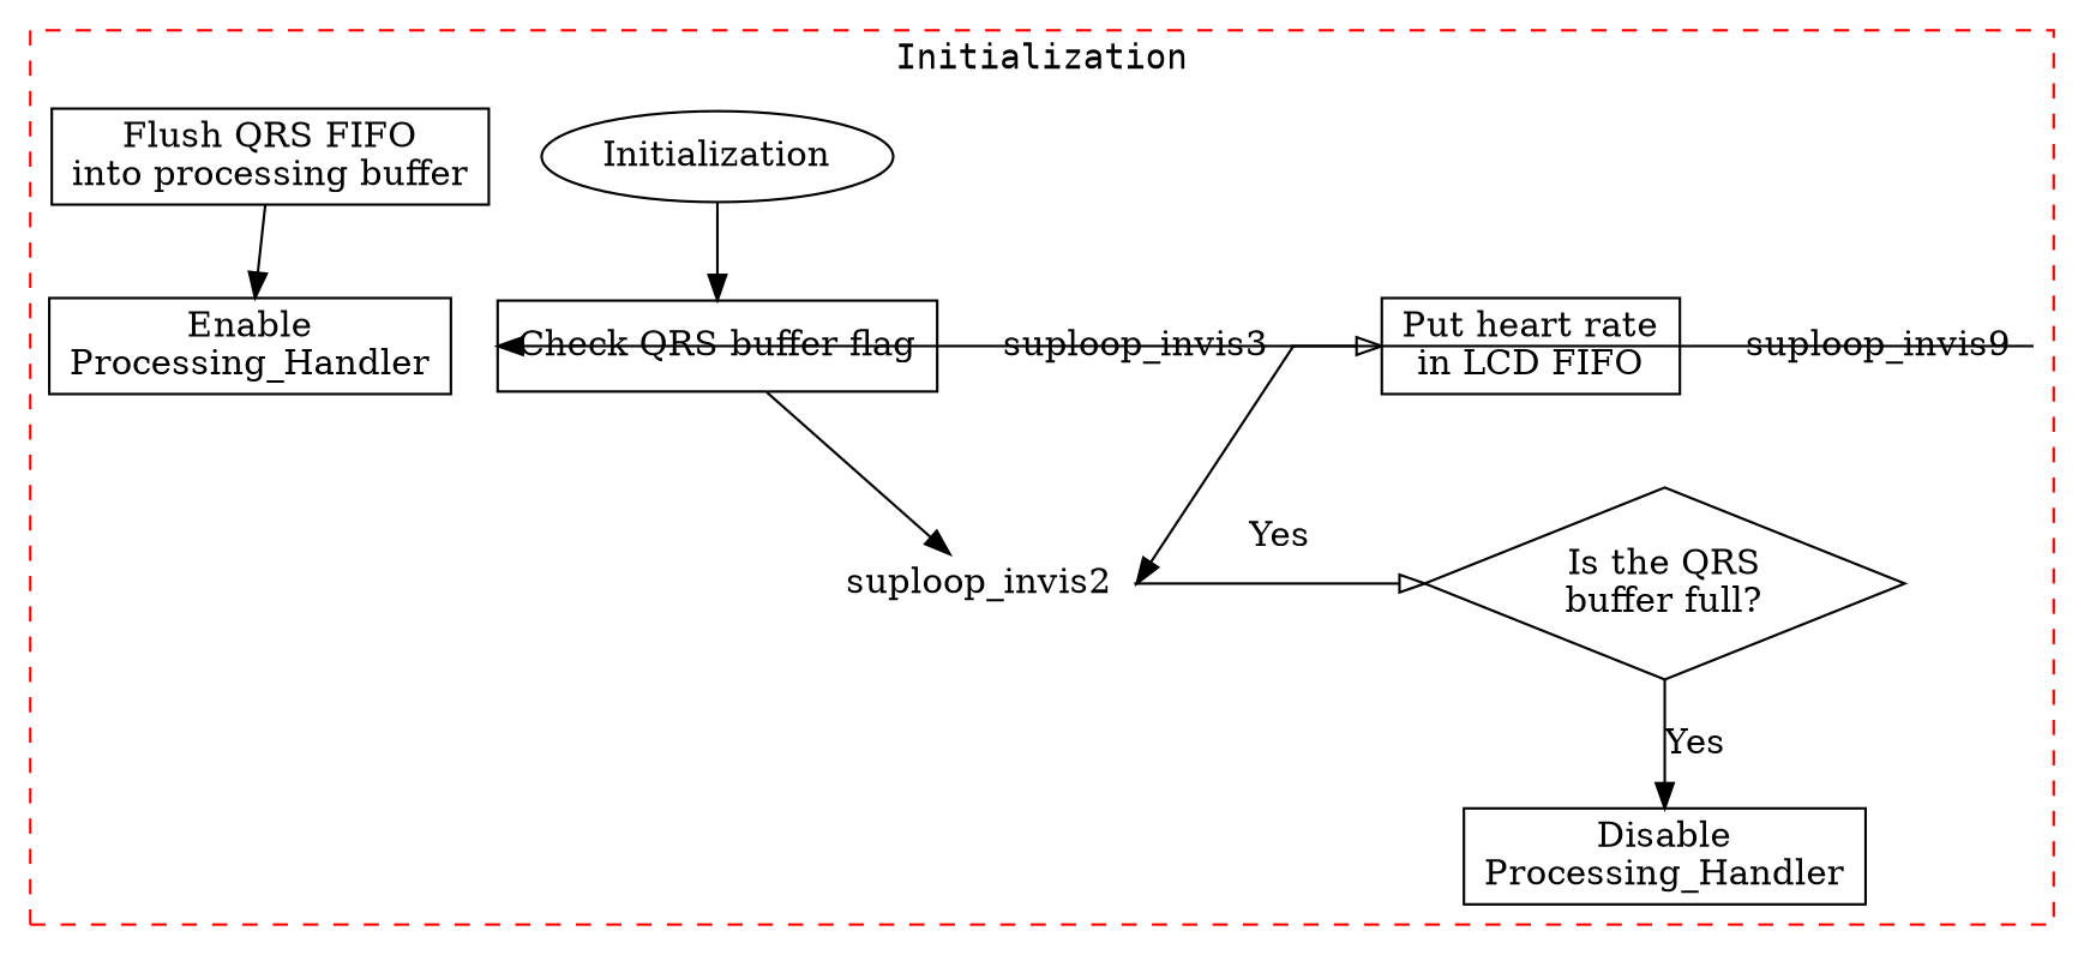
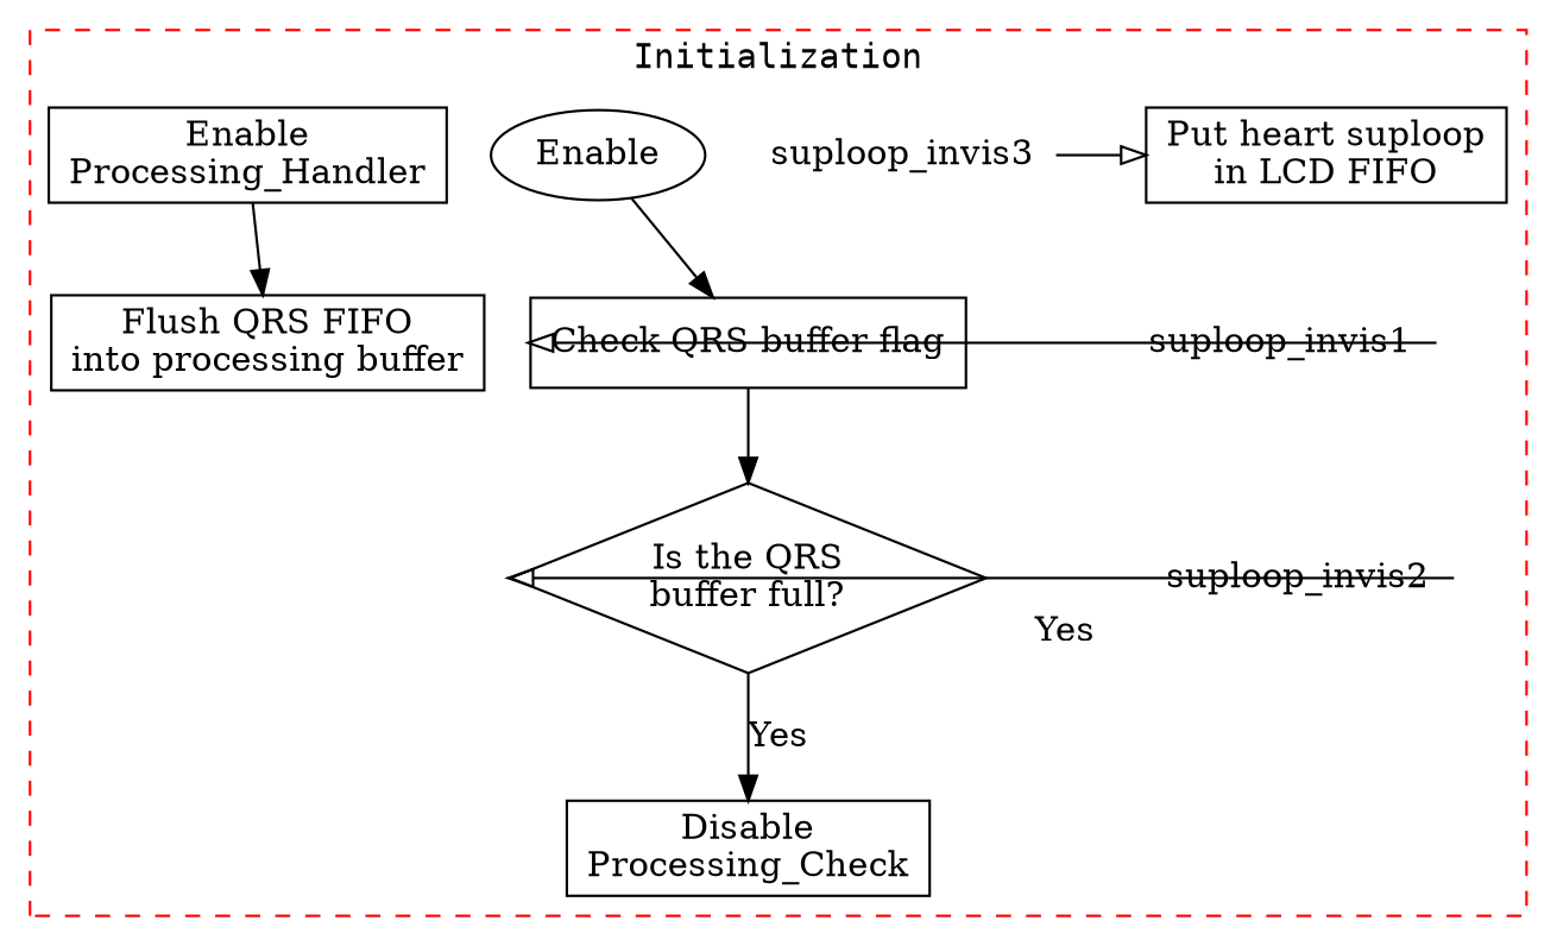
  digraph {
    compound=true
    fontname=monospace
    newrank=true
    rankdir=TB
    splines=false
    node [shape=rect]
    edge [tailport=e]
    n1 [label="Check QRS buffer flag"]
-   suploop_invis1 [height=0 shape=none width=0 label=suploop_invis9]
+   suploop_invis1 [height=0 shape=none width=0]
    n3 [label="Is the QRS\nbuffer full?" shape=diamond]
    suploop_invis2 [height=0 shape=none width=0]
-   n5 [label="Put heart rate\nin LCD FIFO"]
+   n5 [label="Put heart suploop\nin LCD FIFO"]
    suploop_invis3 [height=0 shape=none width=0]
-   n7 [label=Initialization shape=ellipse]
-   n8 [label="Disable\nProcessing_Handler"]
+   n7 [label=Enable shape=ellipse]
+   n8 [label="Disable\nProcessing_Check"]
    n9 [label="Flush QRS FIFO\ninto processing buffer"]
    n10 [label="Enable\nProcessing_Handler"]
    subgraph cluster_1 {
      color=red
      label=Initialization
      style=dashed
      n7
      n8
      n9
      n10
      subgraph sub_2 {
        color=red
        label=Superloop
        rank=same
        style=dashed
        n1
        suploop_invis1
      }
      subgraph sub_3 {
        color=red
        label=Superloop
        rank=same
        style=dashed
        n3
        suploop_invis2
      }
      subgraph sub_4 {
        color=red
        label=Superloop
        rank=same
        style=dashed
        n5
        suploop_invis3
      }
    }
-   n1 -> suploop_invis2 [tailport=""]
+   n1 -> n3 [tailport=""]
    suploop_invis1 -> n1 [constraint=false headport=w]
    n3 -> n8 [headport=n label=Yes tailport=s]
    suploop_invis2 -> n3 [arrowhead=none constraint=false headport=w label=Yes]
-   suploop_invis3 -> suploop_invis2 [headport=e]
    suploop_invis3 -> n5 [arrowhead=none constraint=false headport=w]
    n7 -> n1 [tailport=""]
-   n9 -> n10 [tailport=""]
+   n10 -> n9 [tailport=""]
  }
